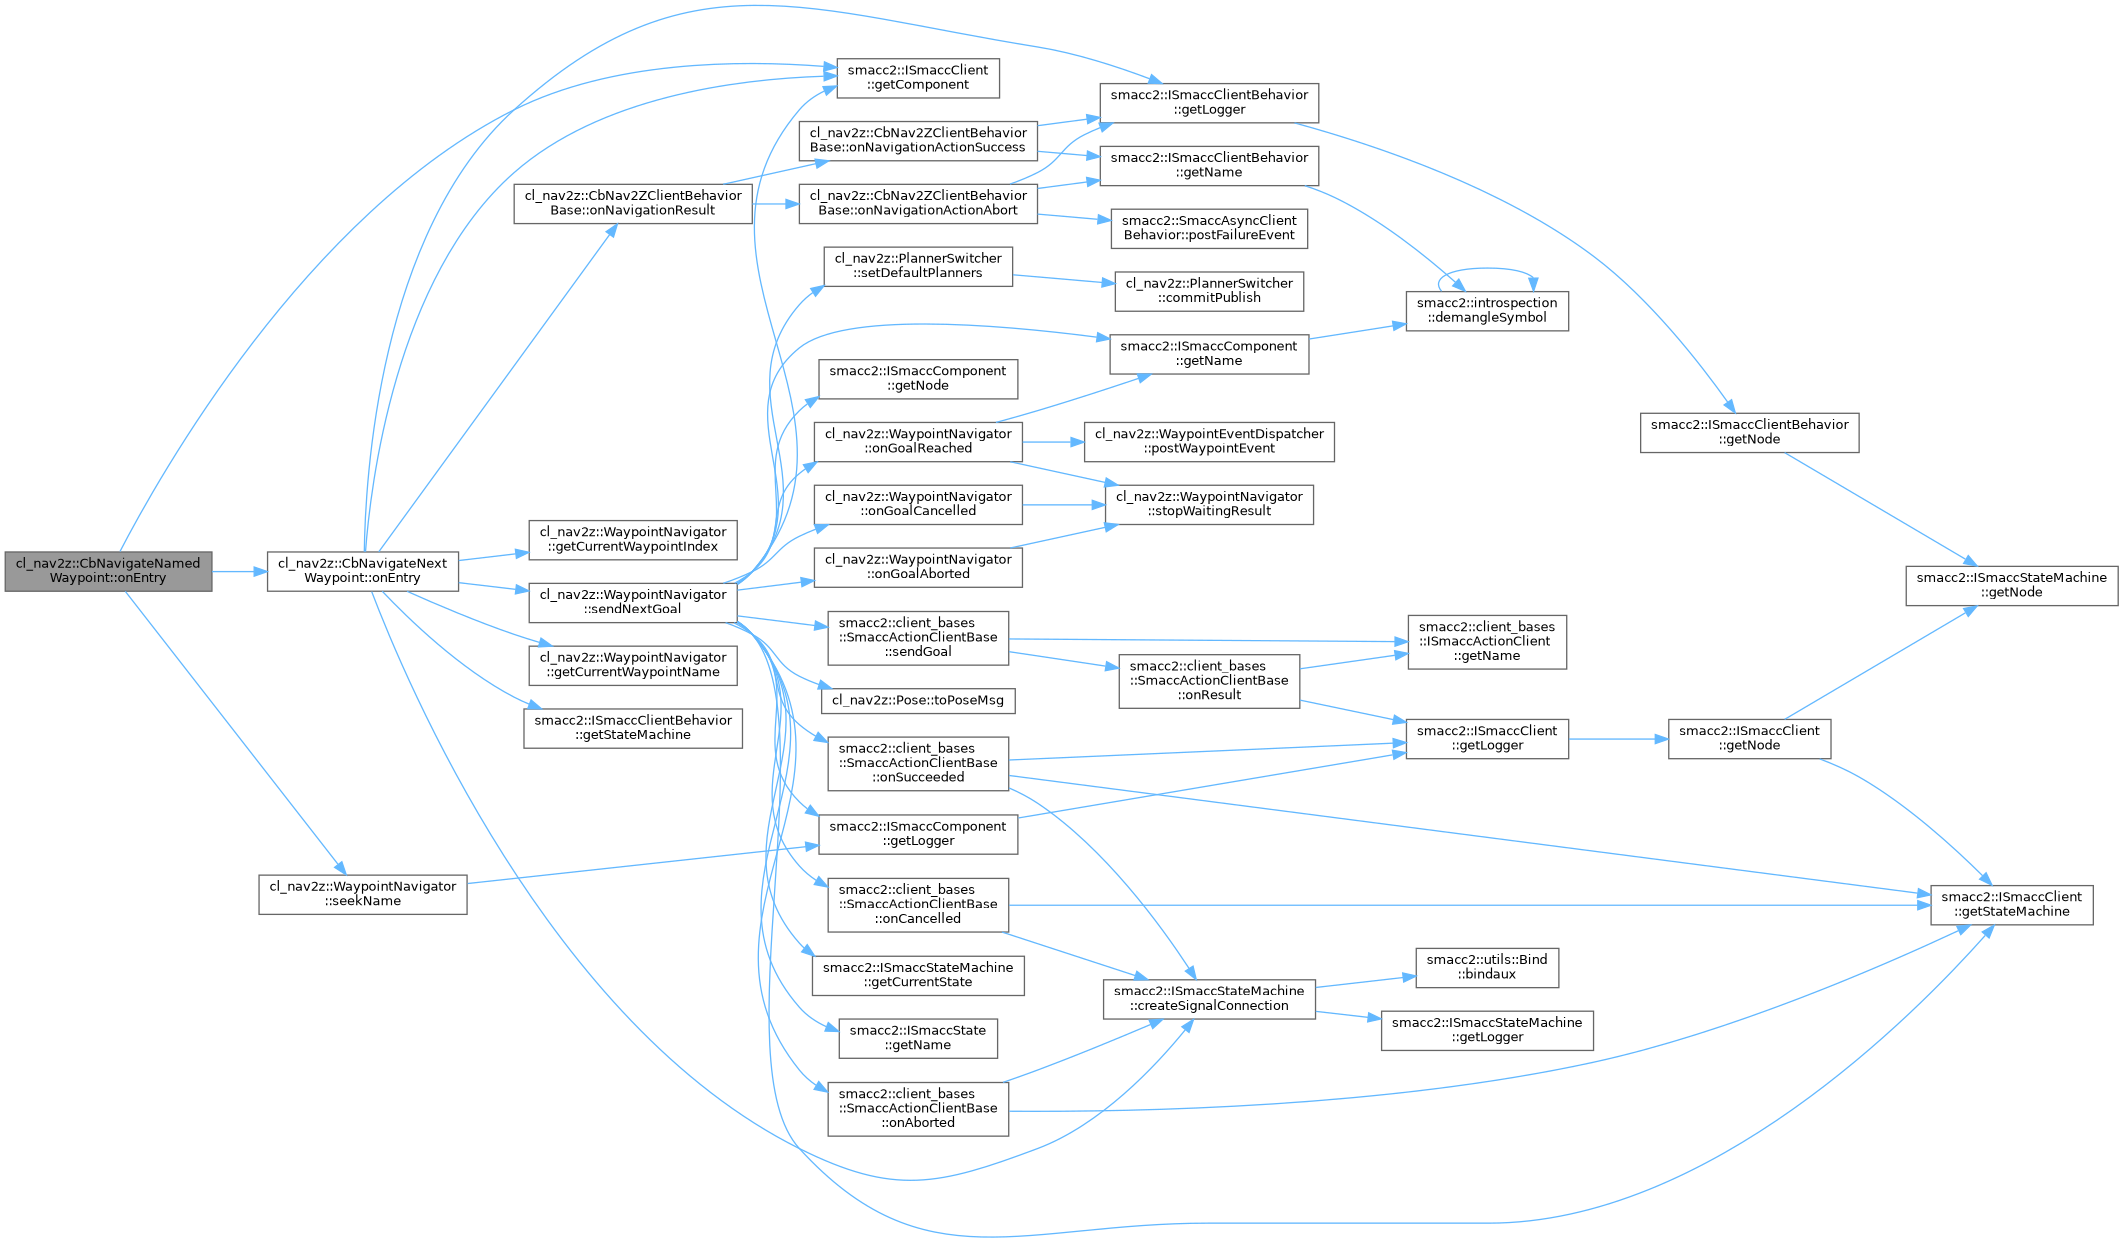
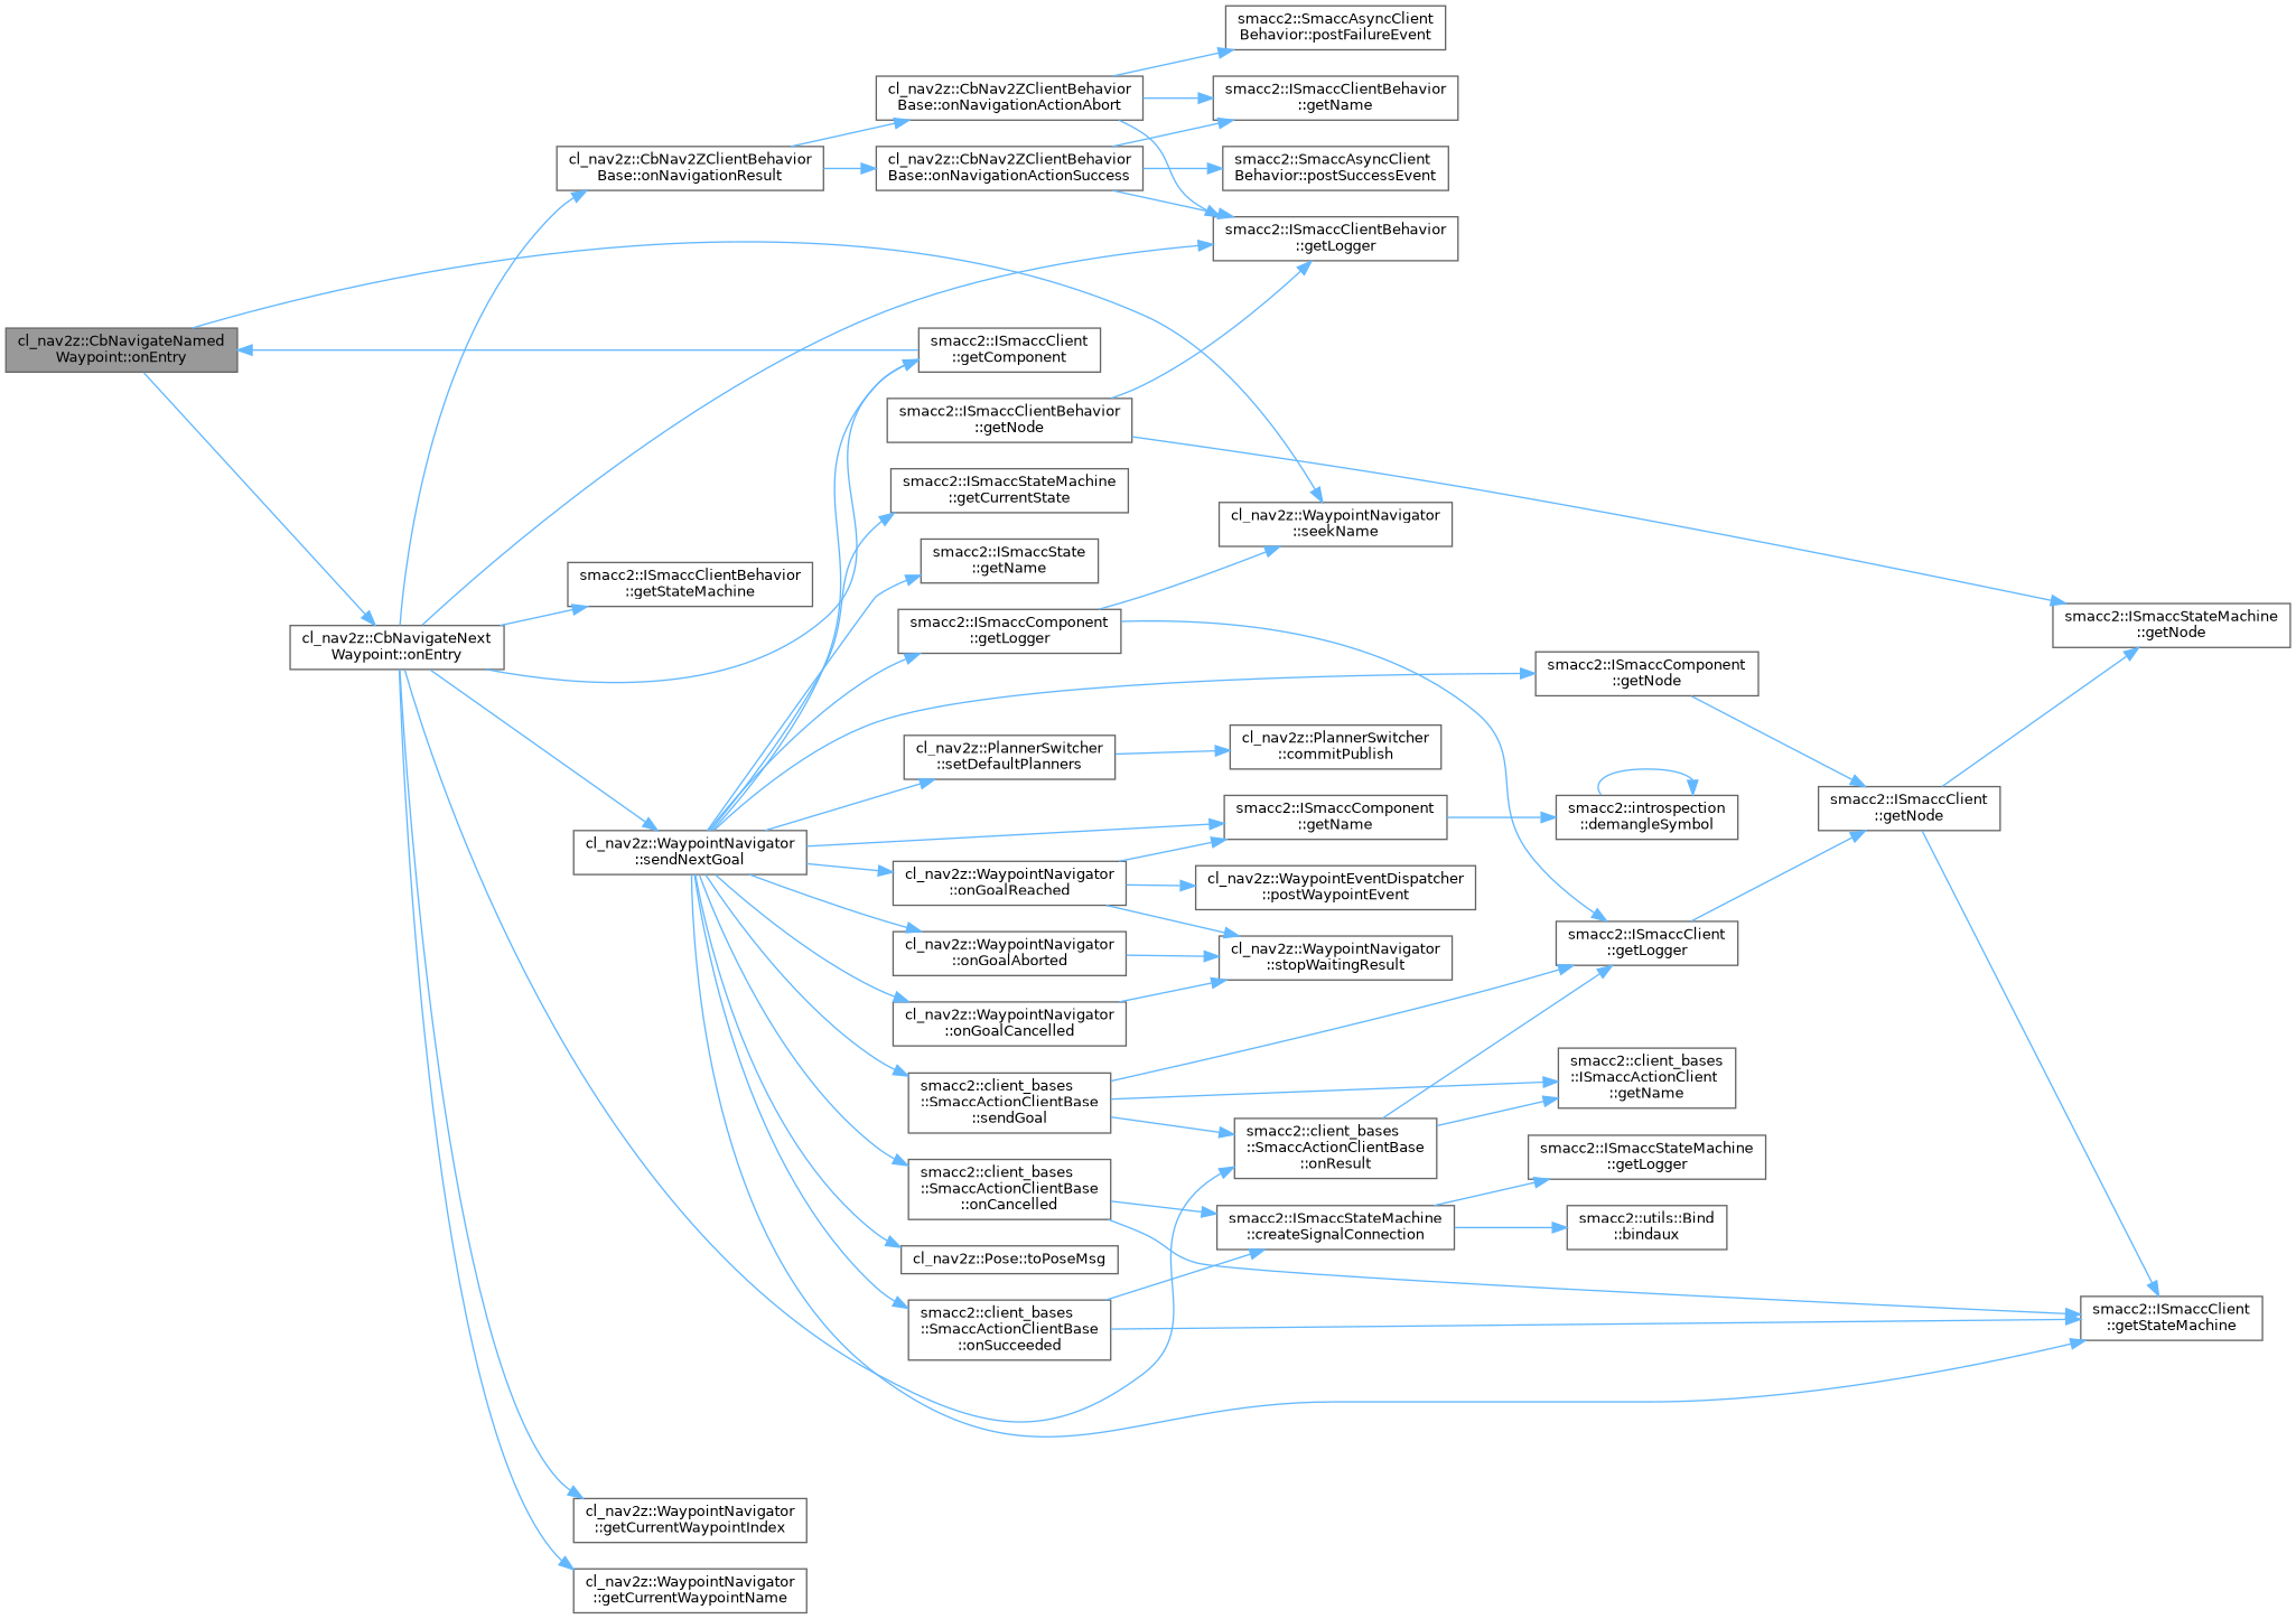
  digraph {
    rankdir=LR
    node [color=grey40 fillcolor=white fontname=Helvetica fontsize=10 shape=box style=filled]
    edge [color=steelblue1 fontname=Helvetica fontsize=10 labelfontname=Helvetica labelfontsize=10 style=solid]
    n1 [color=gray40 fillcolor=grey60 fontcolor=black height=0.2 label="cl_nav2z::CbNavigateNamed\lWaypoint::onEntry" width=0.4]
    n2 [height=0.2 label="smacc2::ISmaccClient\l::getComponent" width=0.4]
    n3 [height=0.2 label="cl_nav2z::CbNavigateNext\lWaypoint::onEntry" width=0.4]
    n4 [height=0.2 label="cl_nav2z::WaypointNavigator\l::seekName" width=0.4]
    n5 [height=0.2 label="smacc2::ISmaccStateMachine\l::createSignalConnection" width=0.4]
    n6 [height=0.2 label="cl_nav2z::WaypointNavigator\l::getCurrentWaypointIndex" width=0.4]
    n7 [height=0.2 label="cl_nav2z::WaypointNavigator\l::getCurrentWaypointName" width=0.4]
    n8 [height=0.2 label="smacc2::ISmaccClientBehavior\l::getLogger" width=0.4]
    n9 [height=0.2 label="smacc2::ISmaccClientBehavior\l::getStateMachine" width=0.4]
    n10 [height=0.2 label="cl_nav2z::CbNav2ZClientBehavior\lBase::onNavigationResult" width=0.4]
    n11 [height=0.2 label="cl_nav2z::WaypointNavigator\l::sendNextGoal" width=0.4]
    n12 [height=0.2 label="smacc2::ISmaccComponent\l::getLogger" width=0.4]
    n13 [height=0.2 label="smacc2::utils::Bind\l::bindaux" width=0.4]
    n14 [height=0.2 label="smacc2::ISmaccStateMachine\l::getLogger" width=0.4]
    n15 [height=0.2 label="smacc2::ISmaccClientBehavior\l::getNode" width=0.4]
    n16 [height=0.2 label="cl_nav2z::CbNav2ZClientBehavior\lBase::onNavigationActionAbort" width=0.4]
    n17 [height=0.2 label="cl_nav2z::CbNav2ZClientBehavior\lBase::onNavigationActionSuccess" width=0.4]
    n18 [height=0.2 label="smacc2::ISmaccStateMachine\l::getCurrentState" width=0.4]
    n19 [height=0.2 label="smacc2::ISmaccClient\l::getStateMachine" width=0.4]
    n20 [height=0.2 label="smacc2::ISmaccComponent\l::getName" width=0.4]
    n21 [height=0.2 label="smacc2::ISmaccState\l::getName" width=0.4]
    n22 [height=0.2 label="smacc2::ISmaccComponent\l::getNode" width=0.4]
-   n23 [height=0.2 label="smacc2::client_bases\l::SmaccActionClientBase\l::onAborted" width=0.4]
    n24 [height=0.2 label="smacc2::client_bases\l::SmaccActionClientBase\l::onCancelled" width=0.4]
    n25 [height=0.2 label="cl_nav2z::WaypointNavigator\l::onGoalAborted" width=0.4]
    n26 [height=0.2 label="cl_nav2z::WaypointNavigator\l::onGoalCancelled" width=0.4]
    n27 [height=0.2 label="cl_nav2z::WaypointNavigator\l::onGoalReached" width=0.4]
    n28 [height=0.2 label="smacc2::client_bases\l::SmaccActionClientBase\l::onSucceeded" width=0.4]
    n29 [height=0.2 label="smacc2::client_bases\l::SmaccActionClientBase\l::sendGoal" width=0.4]
    n30 [height=0.2 label="cl_nav2z::PlannerSwitcher\l::setDefaultPlanners" width=0.4]
    n31 [height=0.2 label="cl_nav2z::Pose::toPoseMsg" width=0.4]
    n32 [height=0.2 label="smacc2::ISmaccStateMachine\l::getNode" width=0.4]
    n33 [height=0.2 label="smacc2::ISmaccClientBehavior\l::getName" width=0.4]
    n34 [height=0.2 label="smacc2::SmaccAsyncClient\lBehavior::postFailureEvent" width=0.4]
+   n35 [height=0.2 label="smacc2::SmaccAsyncClient\lBehavior::postSuccessEvent" width=0.4]
    n36 [height=0.2 label="smacc2::introspection\l::demangleSymbol" width=0.4]
    n37 [height=0.2 label="smacc2::ISmaccClient\l::getLogger" width=0.4]
    n38 [height=0.2 label="smacc2::ISmaccClient\l::getNode" width=0.4]
    n39 [height=0.2 label="cl_nav2z::WaypointNavigator\l::stopWaitingResult" width=0.4]
    n40 [height=0.2 label="cl_nav2z::WaypointEventDispatcher\l::postWaypointEvent" width=0.4]
    n41 [height=0.2 label="smacc2::client_bases\l::ISmaccActionClient\l::getName" width=0.4]
    n42 [height=0.2 label="smacc2::client_bases\l::SmaccActionClientBase\l::onResult" width=0.4]
    n43 [height=0.2 label="cl_nav2z::PlannerSwitcher\l::commitPublish" width=0.4]
-   n1 -> n2
+   n2 -> n1
    n1 -> n3
    n1 -> n4
    n3 -> n2
-   n3 -> n5
+   n3 -> n42
    n3 -> n6
    n3 -> n7
    n3 -> n8
    n3 -> n9
    n3 -> n10
    n3 -> n11
-   n4 -> n12
+   n12 -> n4
    n5 -> n13
    n5 -> n14
-   n8 -> n15
+   n15 -> n8
    n10 -> n16
    n10 -> n17
    n11 -> n2
    n11 -> n12
    n11 -> n18
    n11 -> n19
    n11 -> n20
    n11 -> n21
    n11 -> n22
-   n11 -> n23
    n11 -> n24
    n11 -> n25
    n11 -> n26
    n11 -> n27
    n11 -> n28
    n11 -> n29
    n11 -> n30
    n11 -> n31
    n12 -> n37
    n15 -> n32
    n16 -> n8
    n16 -> n33
    n16 -> n34
    n17 -> n8
    n17 -> n33
+   n17 -> n35
    n20 -> n36
-   n23 -> n5
-   n23 -> n19
+   n22 -> n38
    n24 -> n5
    n24 -> n19
    n25 -> n39
    n26 -> n39
    n27 -> n20
    n27 -> n39
    n27 -> n40
    n28 -> n5
    n28 -> n19
-   n28 -> n37
+   n29 -> n37
    n29 -> n41
    n29 -> n42
    n30 -> n43
-   n33 -> n36
    n36 -> n36
    n37 -> n38
    n38 -> n19
    n38 -> n32
    n42 -> n37
    n42 -> n41
  }
